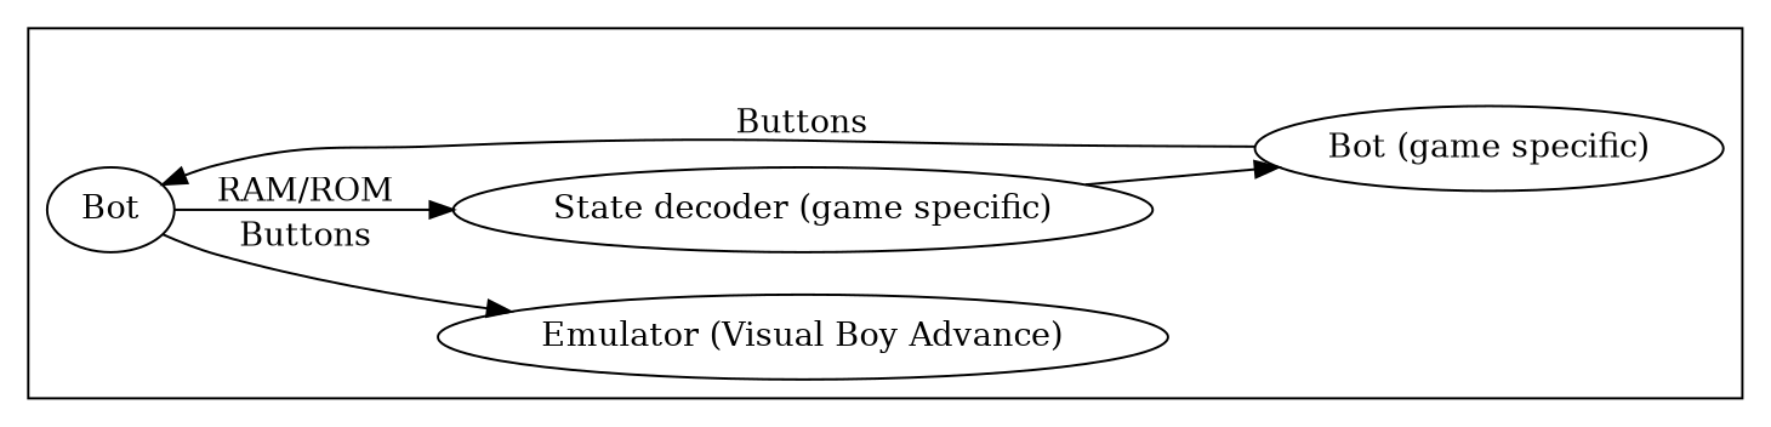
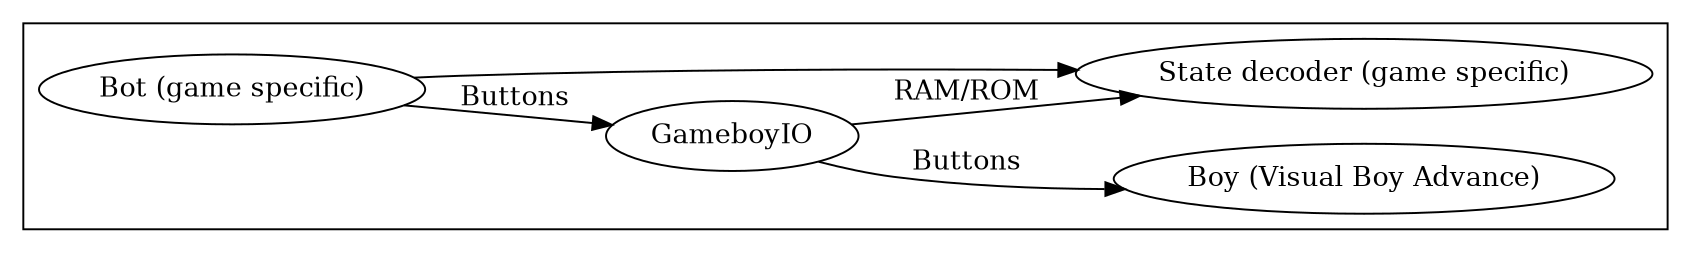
  digraph {
    rankdir=LR
-   n1 [label="Emulator (Visual Boy Advance)"]
-   GameboyIO [label=Bot]
+   n1 [label="Boy (Visual Boy Advance)"]
+   GameboyIO
    n3 [label="State decoder (game specific)"]
    n4 [label="Bot (game specific)"]
    subgraph cluster_1 {
      color=black
      n1
      GameboyIO
      n3
      n4
    }
    GameboyIO -> n1 [label=Buttons]
    GameboyIO -> n3 [label="RAM/ROM"]
-   n3 -> n4
+   n4 -> n3
    n4 -> GameboyIO [label=Buttons]
  }
